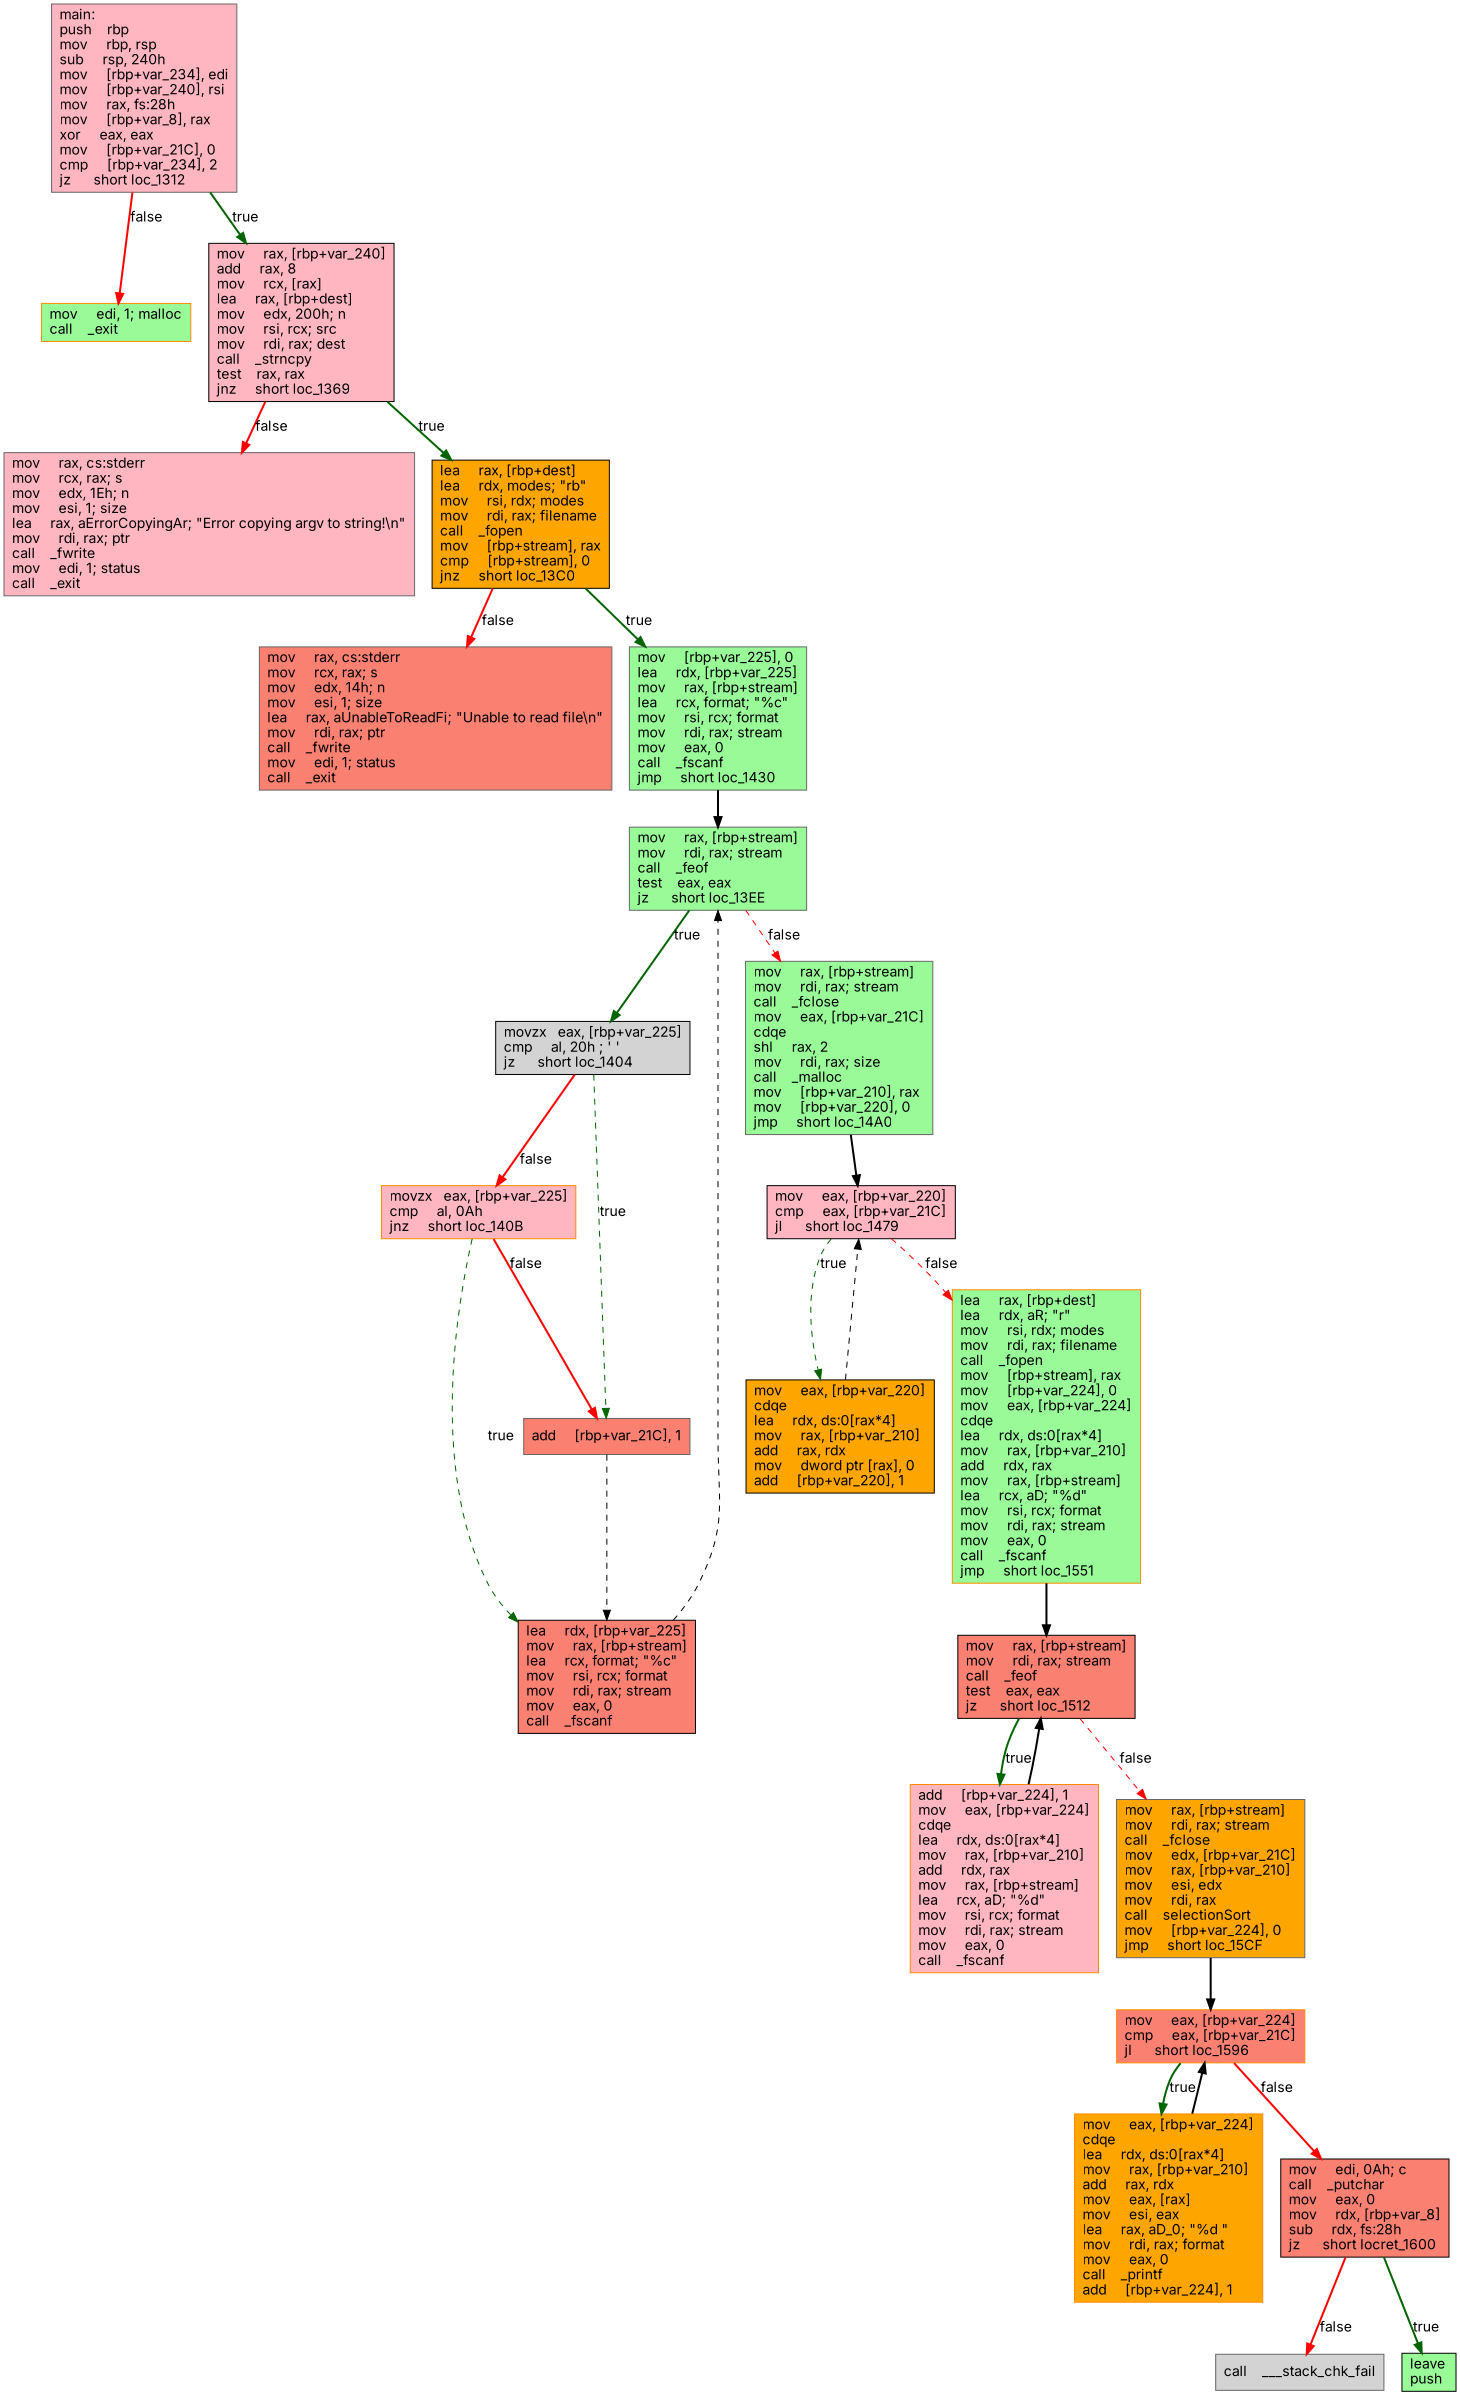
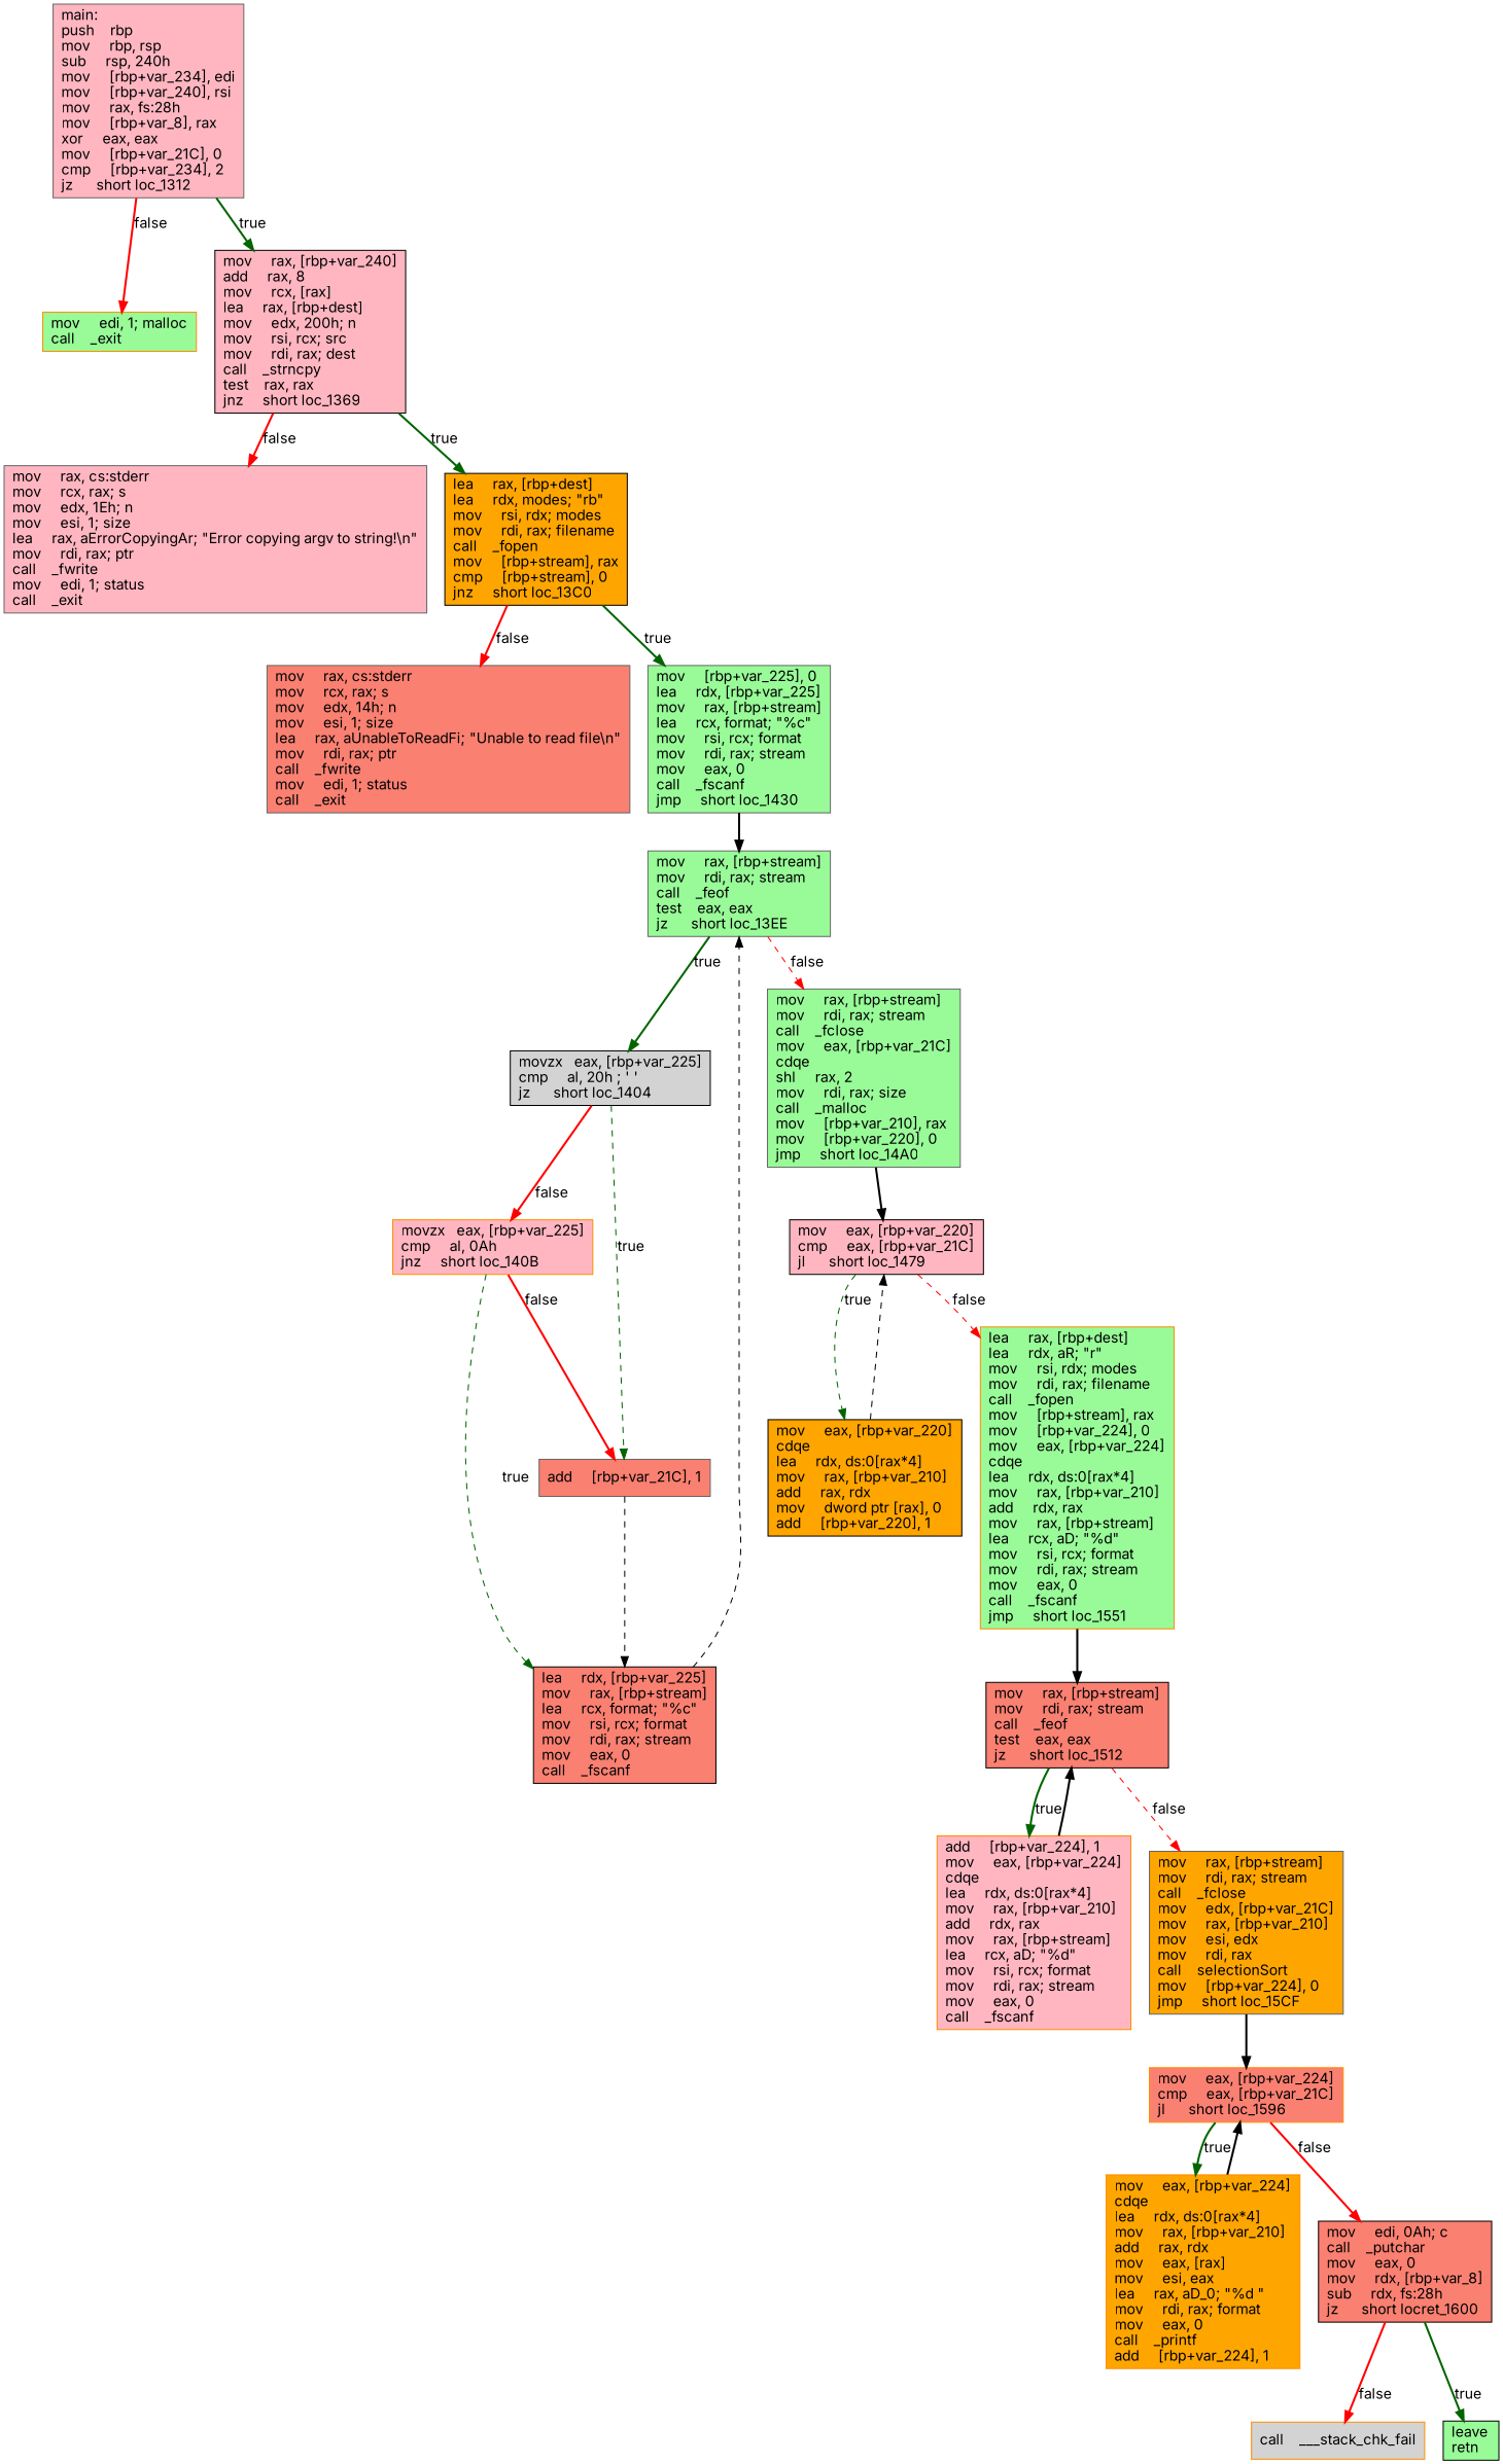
  digraph {
    fontname=Inter
    node [color=black fillcolor=lightpink fontname=Inter shape=box style=filled]
    edge [color=red fontname=Inter style=bold]
    n1 [color=gray40 label="main:\lpush    rbp\lmov     rbp, rsp\lsub     rsp, 240h\lmov     [rbp+var_234], edi\lmov     [rbp+var_240], rsi\lmov     rax, fs:28h\lmov     [rbp+var_8], rax\lxor     eax, eax\lmov     [rbp+var_21C], 0\lcmp     [rbp+var_234], 2\ljz      short loc_1312\l"]
    n2 [color=darkorange fillcolor=palegreen label="mov     edi, 1; malloc\lcall    _exit\l"]
    n3 [label="mov     rax, [rbp+var_240]\ladd     rax, 8\lmov     rcx, [rax]\llea     rax, [rbp+dest]\lmov     edx, 200h; n\lmov     rsi, rcx; src\lmov     rdi, rax; dest\lcall    _strncpy\ltest    rax, rax\ljnz     short loc_1369\l"]
    n4 [color=gray40 label="mov     rax, cs:stderr\lmov     rcx, rax; s\lmov     edx, 1Eh; n\lmov     esi, 1; size\llea     rax, aErrorCopyingAr; \"Error copying argv to string!\\n\"\lmov     rdi, rax; ptr\lcall    _fwrite\lmov     edi, 1; status\lcall    _exit\l"]
    n5 [fillcolor=orange label="lea     rax, [rbp+dest]\llea     rdx, modes; \"rb\"\lmov     rsi, rdx; modes\lmov     rdi, rax; filename\lcall    _fopen\lmov     [rbp+stream], rax\lcmp     [rbp+stream], 0\ljnz     short loc_13C0\l"]
    n6 [color=gray40 fillcolor=salmon label="mov     rax, cs:stderr\lmov     rcx, rax; s\lmov     edx, 14h; n\lmov     esi, 1; size\llea     rax, aUnableToReadFi; \"Unable to read file\\n\"\lmov     rdi, rax; ptr\lcall    _fwrite\lmov     edi, 1; status\lcall    _exit\l"]
    n7 [color=gray40 fillcolor=palegreen label="mov     [rbp+var_225], 0\llea     rdx, [rbp+var_225]\lmov     rax, [rbp+stream]\llea     rcx, format; \"%c\"\lmov     rsi, rcx; format\lmov     rdi, rax; stream\lmov     eax, 0\lcall    _fscanf\ljmp     short loc_1430\l"]
    n8 [color=gray40 fillcolor=palegreen label="mov     rax, [rbp+stream]\lmov     rdi, rax; stream\lcall    _feof\ltest    eax, eax\ljz      short loc_13EE\l"]
    n9 [fillcolor=lightgrey label="movzx   eax, [rbp+var_225]\lcmp     al, 20h ; ' '\ljz      short loc_1404\l"]
    n10 [color=gray40 fillcolor=palegreen label="mov     rax, [rbp+stream]\lmov     rdi, rax; stream\lcall    _fclose\lmov     eax, [rbp+var_21C]\lcdqe\lshl     rax, 2\lmov     rdi, rax; size\lcall    _malloc\lmov     [rbp+var_210], rax\lmov     [rbp+var_220], 0\ljmp     short loc_14A0\l"]
    n11 [color=darkorange label="movzx   eax, [rbp+var_225]\lcmp     al, 0Ah\ljnz     short loc_140B\l"]
    n12 [color=gray40 fillcolor=salmon label="add     [rbp+var_21C], 1\l"]
    n13 [fillcolor=salmon label="lea     rdx, [rbp+var_225]\lmov     rax, [rbp+stream]\llea     rcx, format; \"%c\"\lmov     rsi, rcx; format\lmov     rdi, rax; stream\lmov     eax, 0\lcall    _fscanf\l"]
    n14 [label="mov     eax, [rbp+var_220]\lcmp     eax, [rbp+var_21C]\ljl      short loc_1479\l"]
    n15 [fillcolor=orange label="mov     eax, [rbp+var_220]\lcdqe\llea     rdx, ds:0[rax*4]\lmov     rax, [rbp+var_210]\ladd     rax, rdx\lmov     dword ptr [rax], 0\ladd     [rbp+var_220], 1\l"]
    n16 [color=darkorange fillcolor=palegreen label="lea     rax, [rbp+dest]\llea     rdx, aR; \"r\"\lmov     rsi, rdx; modes\lmov     rdi, rax; filename\lcall    _fopen\lmov     [rbp+stream], rax\lmov     [rbp+var_224], 0\lmov     eax, [rbp+var_224]\lcdqe\llea     rdx, ds:0[rax*4]\lmov     rax, [rbp+var_210]\ladd     rdx, rax\lmov     rax, [rbp+stream]\llea     rcx, aD; \"%d\"\lmov     rsi, rcx; format\lmov     rdi, rax; stream\lmov     eax, 0\lcall    _fscanf\ljmp     short loc_1551\l"]
    n17 [fillcolor=salmon label="mov     rax, [rbp+stream]\lmov     rdi, rax; stream\lcall    _feof\ltest    eax, eax\ljz      short loc_1512\l"]
    n18 [color=darkorange label="add     [rbp+var_224], 1\lmov     eax, [rbp+var_224]\lcdqe\llea     rdx, ds:0[rax*4]\lmov     rax, [rbp+var_210]\ladd     rdx, rax\lmov     rax, [rbp+stream]\llea     rcx, aD; \"%d\"\lmov     rsi, rcx; format\lmov     rdi, rax; stream\lmov     eax, 0\lcall    _fscanf\l"]
    n19 [color=gray40 fillcolor=orange label="mov     rax, [rbp+stream]\lmov     rdi, rax; stream\lcall    _fclose\lmov     edx, [rbp+var_21C]\lmov     rax, [rbp+var_210]\lmov     esi, edx\lmov     rdi, rax\lcall    selectionSort\lmov     [rbp+var_224], 0\ljmp     short loc_15CF\l"]
    n20 [color=darkorange fillcolor=salmon label="mov     eax, [rbp+var_224]\lcmp     eax, [rbp+var_21C]\ljl      short loc_1596\l"]
    n21 [color=darkorange fillcolor=orange label="mov     eax, [rbp+var_224]\lcdqe\llea     rdx, ds:0[rax*4]\lmov     rax, [rbp+var_210]\ladd     rax, rdx\lmov     eax, [rax]\lmov     esi, eax\llea     rax, aD_0; \"%d \"\lmov     rdi, rax; format\lmov     eax, 0\lcall    _printf\ladd     [rbp+var_224], 1\l"]
    n22 [fillcolor=salmon label="mov     edi, 0Ah; c\lcall    _putchar\lmov     eax, 0\lmov     rdx, [rbp+var_8]\lsub     rdx, fs:28h\ljz      short locret_1600\l"]
-   n23 [color=gray40 fillcolor=lightgrey label="call    ___stack_chk_fail\l"]
-   n24 [fillcolor=palegreen label="leave\lpush\l"]
+   n23 [color=darkorange fillcolor=lightgrey label="call    ___stack_chk_fail\l"]
+   n24 [fillcolor=palegreen label="leave\lretn\l"]
    n1 -> n2 [label=false]
    n1 -> n3 [color=darkgreen label=true]
    n3 -> n4 [label=false]
    n3 -> n5 [color=darkgreen label=true]
    n5 -> n6 [label=false]
    n5 -> n7 [color=darkgreen label=true]
    n7 -> n8 [color=""]
    n8 -> n9 [color=darkgreen label=true]
    n8 -> n10 [label=false style=dashed]
    n9 -> n11 [label=false]
    n9 -> n12 [color=darkgreen label=true style=dashed]
    n10 -> n14 [color=""]
    n11 -> n12 [label=false]
    n11 -> n13 [color=darkgreen label=true style=dashed]
    n12 -> n13 [style=dashed color=""]
    n13 -> n8 [style=dashed color=""]
    n14 -> n15 [color=darkgreen label=true style=dashed]
    n14 -> n16 [label=false style=dashed]
    n15 -> n14 [style=dashed color=""]
    n16 -> n17 [color=""]
    n17 -> n18 [color=darkgreen label=true]
    n17 -> n19 [label=false style=dashed]
    n18 -> n17 [color=""]
    n19 -> n20 [color=""]
    n20 -> n21 [color=darkgreen label=true]
    n20 -> n22 [label=false]
    n21 -> n20 [color=""]
    n22 -> n23 [label=false]
    n22 -> n24 [color=darkgreen label=true]
  }
